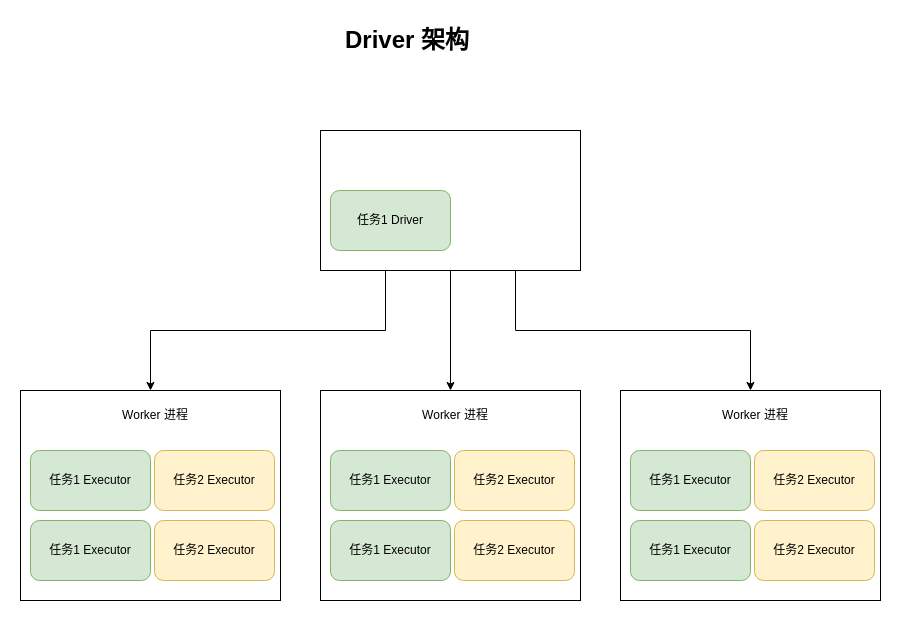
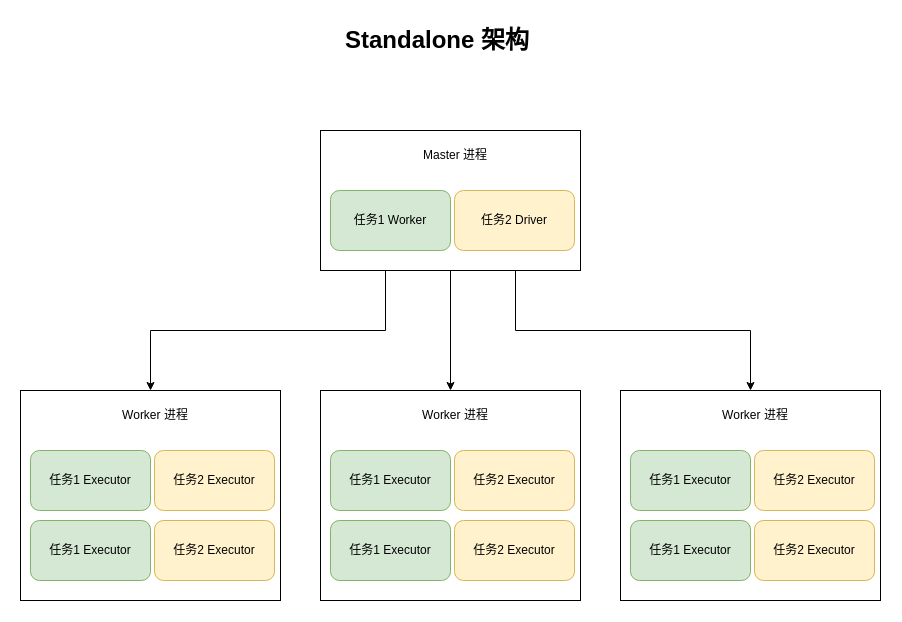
  <mxCell id="0" />
  <mxCell id="1" parent="0" />
  <mxCell id="2" style="edgeStyle=orthogonalEdgeStyle;rounded=0;orthogonalLoop=1;jettySize=auto;html=1;exitX=0.5;exitY=1;exitDx=0;exitDy=0;entryX=0.5;entryY=0;entryDx=0;entryDy=0;" edge="1" parent="1" source="5" target="15"><mxGeometry relative="1" as="geometry" /></mxCell>
  <mxCell id="3" style="edgeStyle=orthogonalEdgeStyle;rounded=0;orthogonalLoop=1;jettySize=auto;html=1;exitX=0.75;exitY=1;exitDx=0;exitDy=0;entryX=0.5;entryY=0;entryDx=0;entryDy=0;" edge="1" parent="1" source="5" target="21"><mxGeometry relative="1" as="geometry" /></mxCell>
  <mxCell id="4" style="edgeStyle=orthogonalEdgeStyle;rounded=0;orthogonalLoop=1;jettySize=auto;html=1;exitX=0.25;exitY=1;exitDx=0;exitDy=0;entryX=0.5;entryY=0;entryDx=0;entryDy=0;" edge="1" parent="1" source="5" target="9"><mxGeometry relative="1" as="geometry" /></mxCell>
  <mxCell id="5" value="" style="rounded=0;whiteSpace=wrap;html=1;" vertex="1" parent="1"><mxGeometry x="320" y="130" width="260" height="140" as="geometry" /></mxCell>
- <mxCell id="6" value="任务1 Driver" style="rounded=1;whiteSpace=wrap;html=1;fillColor=#d5e8d4;strokeColor=#82b366;" vertex="1" parent="1"><mxGeometry x="330" y="190" width="120" height="60" as="geometry" /></mxCell>
+ <mxCell id="6" value="任务1 Worker" style="rounded=1;whiteSpace=wrap;html=1;fillColor=#d5e8d4;strokeColor=#82b366;" vertex="1" parent="1"><mxGeometry x="330" y="190" width="120" height="60" as="geometry" /></mxCell>
+ <mxCell id="7" value="Master 进程" style="text;html=1;strokeColor=none;fillColor=none;align=center;verticalAlign=middle;whiteSpace=wrap;rounded=0;" vertex="1" parent="1"><mxGeometry x="420" y="140" width="70" height="30" as="geometry" /></mxCell>
+ <mxCell id="8" value="任务2 Driver" style="rounded=1;whiteSpace=wrap;html=1;fillColor=#fff2cc;strokeColor=#d6b656;" vertex="1" parent="1"><mxGeometry x="454" y="190" width="120" height="60" as="geometry" /></mxCell>
  <mxCell id="9" value="" style="rounded=0;whiteSpace=wrap;html=1;" vertex="1" parent="1"><mxGeometry x="20" y="390" width="260" height="210" as="geometry" /></mxCell>
  <mxCell id="10" value="任务1 Executor" style="rounded=1;whiteSpace=wrap;html=1;fillColor=#d5e8d4;strokeColor=#82b366;" vertex="1" parent="1"><mxGeometry x="30" y="450" width="120" height="60" as="geometry" /></mxCell>
  <mxCell id="11" value="Worker 进程" style="text;html=1;strokeColor=none;fillColor=none;align=center;verticalAlign=middle;whiteSpace=wrap;rounded=0;" vertex="1" parent="1"><mxGeometry x="120" y="400" width="70" height="30" as="geometry" /></mxCell>
  <mxCell id="12" value="任务2 Executor" style="rounded=1;whiteSpace=wrap;html=1;fillColor=#fff2cc;strokeColor=#d6b656;" vertex="1" parent="1"><mxGeometry x="154" y="450" width="120" height="60" as="geometry" /></mxCell>
  <mxCell id="13" value="任务1 Executor" style="rounded=1;whiteSpace=wrap;html=1;fillColor=#d5e8d4;strokeColor=#82b366;" vertex="1" parent="1"><mxGeometry x="30" y="520" width="120" height="60" as="geometry" /></mxCell>
  <mxCell id="14" value="任务2 Executor" style="rounded=1;whiteSpace=wrap;html=1;fillColor=#fff2cc;strokeColor=#d6b656;" vertex="1" parent="1"><mxGeometry x="154" y="520" width="120" height="60" as="geometry" /></mxCell>
  <mxCell id="15" value="" style="rounded=0;whiteSpace=wrap;html=1;" vertex="1" parent="1"><mxGeometry x="320" y="390" width="260" height="210" as="geometry" /></mxCell>
  <mxCell id="16" value="任务1 Executor" style="rounded=1;whiteSpace=wrap;html=1;fillColor=#d5e8d4;strokeColor=#82b366;" vertex="1" parent="1"><mxGeometry x="330" y="450" width="120" height="60" as="geometry" /></mxCell>
  <mxCell id="17" value="Worker 进程" style="text;html=1;strokeColor=none;fillColor=none;align=center;verticalAlign=middle;whiteSpace=wrap;rounded=0;" vertex="1" parent="1"><mxGeometry x="420" y="400" width="70" height="30" as="geometry" /></mxCell>
  <mxCell id="18" value="任务2 Executor" style="rounded=1;whiteSpace=wrap;html=1;fillColor=#fff2cc;strokeColor=#d6b656;" vertex="1" parent="1"><mxGeometry x="454" y="450" width="120" height="60" as="geometry" /></mxCell>
  <mxCell id="19" value="任务1 Executor" style="rounded=1;whiteSpace=wrap;html=1;fillColor=#d5e8d4;strokeColor=#82b366;" vertex="1" parent="1"><mxGeometry x="330" y="520" width="120" height="60" as="geometry" /></mxCell>
  <mxCell id="20" value="任务2 Executor" style="rounded=1;whiteSpace=wrap;html=1;fillColor=#fff2cc;strokeColor=#d6b656;" vertex="1" parent="1"><mxGeometry x="454" y="520" width="120" height="60" as="geometry" /></mxCell>
  <mxCell id="21" value="" style="rounded=0;whiteSpace=wrap;html=1;" vertex="1" parent="1"><mxGeometry x="620" y="390" width="260" height="210" as="geometry" /></mxCell>
  <mxCell id="22" value="任务1 Executor" style="rounded=1;whiteSpace=wrap;html=1;fillColor=#d5e8d4;strokeColor=#82b366;" vertex="1" parent="1"><mxGeometry x="630" y="450" width="120" height="60" as="geometry" /></mxCell>
  <mxCell id="23" value="Worker 进程" style="text;html=1;strokeColor=none;fillColor=none;align=center;verticalAlign=middle;whiteSpace=wrap;rounded=0;" vertex="1" parent="1"><mxGeometry x="720" y="400" width="70" height="30" as="geometry" /></mxCell>
  <mxCell id="24" value="任务2 Executor" style="rounded=1;whiteSpace=wrap;html=1;fillColor=#fff2cc;strokeColor=#d6b656;" vertex="1" parent="1"><mxGeometry x="754" y="450" width="120" height="60" as="geometry" /></mxCell>
  <mxCell id="25" value="任务1 Executor" style="rounded=1;whiteSpace=wrap;html=1;fillColor=#d5e8d4;strokeColor=#82b366;" vertex="1" parent="1"><mxGeometry x="630" y="520" width="120" height="60" as="geometry" /></mxCell>
  <mxCell id="26" value="任务2 Executor" style="rounded=1;whiteSpace=wrap;html=1;fillColor=#fff2cc;strokeColor=#d6b656;" vertex="1" parent="1"><mxGeometry x="754" y="520" width="120" height="60" as="geometry" /></mxCell>
- <mxCell id="27" value="&lt;h1&gt;Driver 架构&lt;/h1&gt;" style="text;html=1;strokeColor=none;fillColor=none;spacing=5;spacingTop=-20;whiteSpace=wrap;overflow=hidden;rounded=0;" vertex="1" parent="1"><mxGeometry x="340" y="20" width="210" height="40" as="geometry" /></mxCell>
+ <mxCell id="27" value="&lt;h1&gt;Standalone 架构&lt;/h1&gt;" style="text;html=1;strokeColor=none;fillColor=none;spacing=5;spacingTop=-20;whiteSpace=wrap;overflow=hidden;rounded=0;" vertex="1" parent="1"><mxGeometry x="340" y="20" width="210" height="40" as="geometry" /></mxCell>
